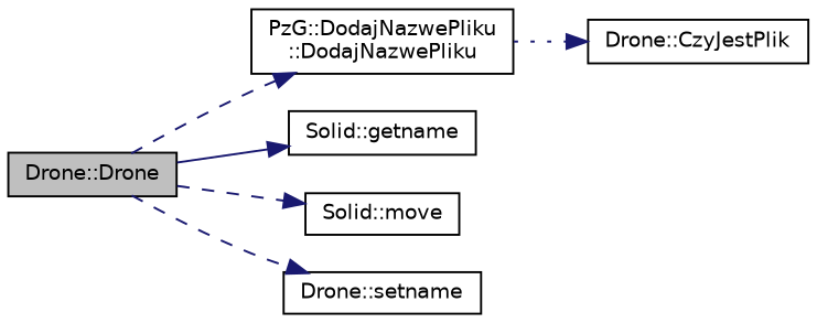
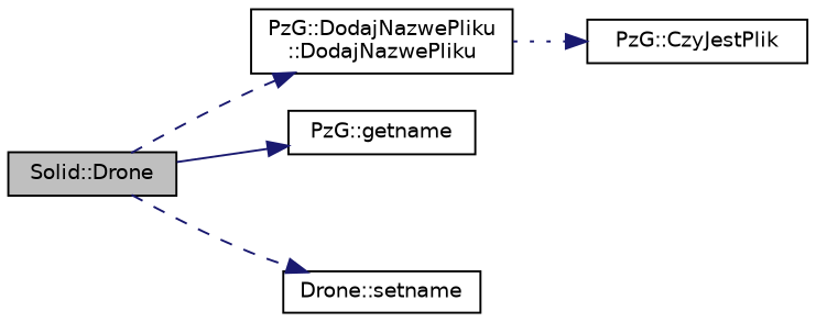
  digraph {
    rankdir=LR
    node [color=black fillcolor=white fontname=Helvetica fontsize=10 shape=record style=filled]
    edge [color=midnightblue fontname=Helvetica fontsize=10 labelfontname=Helvetica labelfontsize=10 style=dashed]
-   n1 [fillcolor=grey75 fontcolor=black height=0.2 label="Drone::Drone" width=0.4]
+   n1 [fillcolor=grey75 fontcolor=black height=0.2 label="Solid::Drone" width=0.4]
    n2 [height=0.2 label="PzG::DodajNazwePliku\l::DodajNazwePliku" width=0.4]
-   n3 [height=0.2 label="Solid::getname" width=0.4]
-   n4 [height=0.2 label="Solid::move" width=0.4]
+   n3 [height=0.2 label="PzG::getname" width=0.4]
    n5 [height=0.2 label="Drone::setname" width=0.4]
-   n6 [height=0.2 label="Drone::CzyJestPlik" width=0.4]
+   n6 [height=0.2 label="PzG::CzyJestPlik" width=0.4]
    n1 -> n2
    n1 -> n3 [style=solid]
-   n1 -> n4
    n1 -> n5
    n2 -> n6 [style=dotted]
  }
